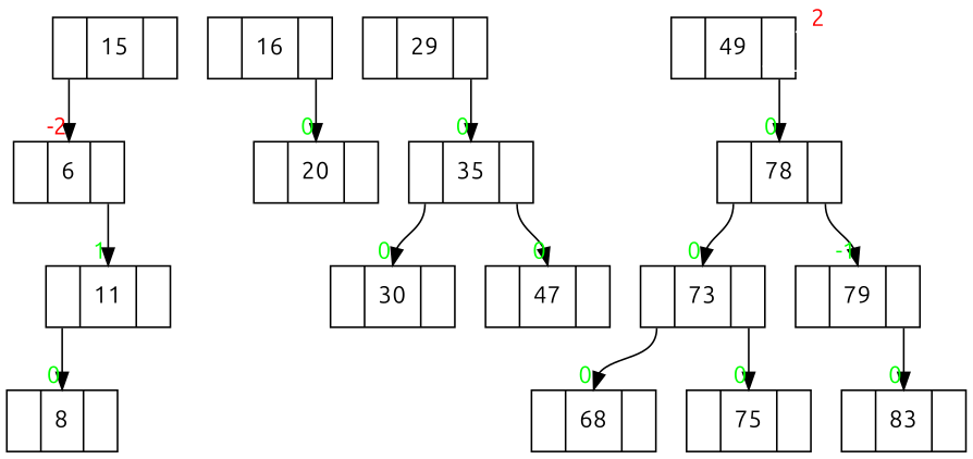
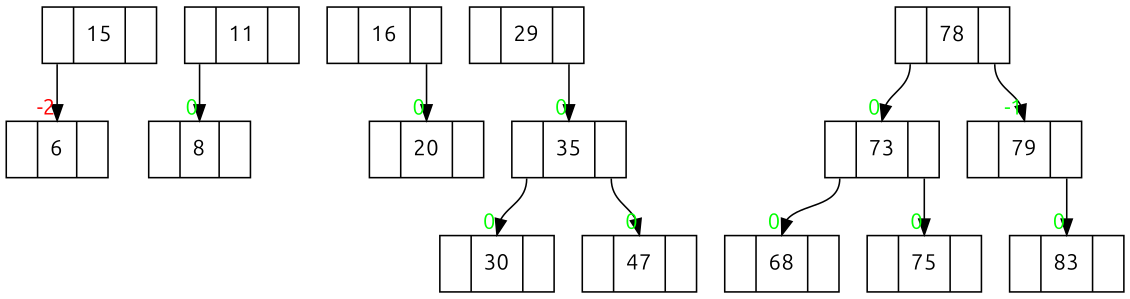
  digraph {
    fontname=Ubuntu
    node [fontname=Ubuntu shape=record]
    edge [fontcolor=green fontname=Ubuntu headlabel="   0" headport=c tailport=r]
    n1 [label=" <l> | <c> 6  | <r> "]
    n2 [label=" <l> | <c> 11 | <r> "]
    n3 [label=" <l> | <c> 8  | <r> "]
    n4 [label=" <l> | <c> 15 | <r> "]
    n5 [label=" <l> | <c> 16 | <r> "]
    n6 [label=" <l> | <c> 20 | <r> "]
    n7 [label=" <l> | <c> 29 | <r> "]
    n8 [label=" <l> | <c> 35 | <r> "]
    n9 [label=" <l> | <c> 30 | <r> "]
    n10 [label=" <l> | <c> 47 | <r> "]
-   n11 [label=" <l> | <c> 49 | <r> "]
    n12 [label=" <l> | <c> 78 | <r> "]
    n13 [label=" <l> | <c> 73 | <r> "]
    n14 [label=" <l> | <c> 79 | <r> "]
    n15 [label=" <l> | <c> 68 | <r> "]
    n16 [label=" <l> | <c> 75 | <r> "]
    n17 [label=" <l> | <c> 83 | <r> "]
-   n1 -> n2 [headlabel="   1"]
    n2 -> n3 [tailport=l]
    n4 -> n1 [fontcolor=red headlabel="  -2" tailport=l]
    n5 -> n6
    n7 -> n8
    n8 -> n9 [tailport=l]
    n8 -> n10
-   n11 -> n11 [arrowsize=0 color=white fontcolor=red taillabel="   2" headlabel=""]
-   n11 -> n12
    n12 -> n13 [tailport=l]
    n12 -> n14 [headlabel="  -1"]
    n13 -> n15 [tailport=l]
    n13 -> n16
    n14 -> n17
  }
